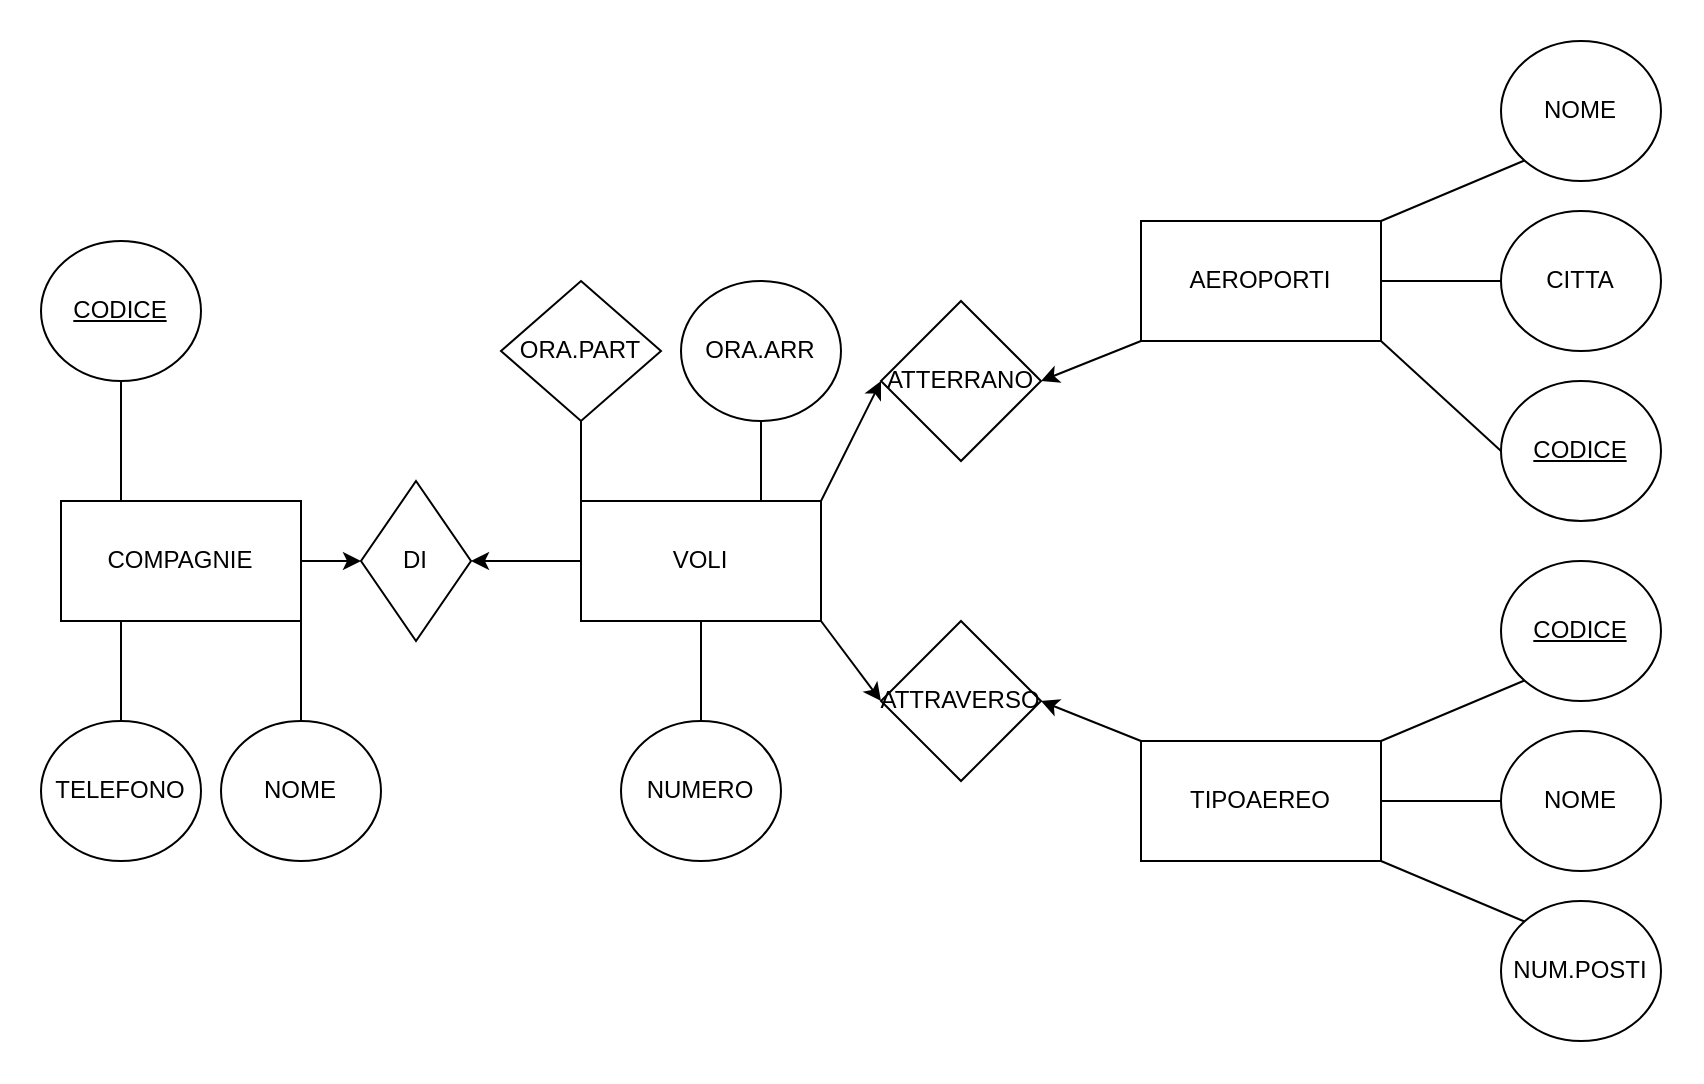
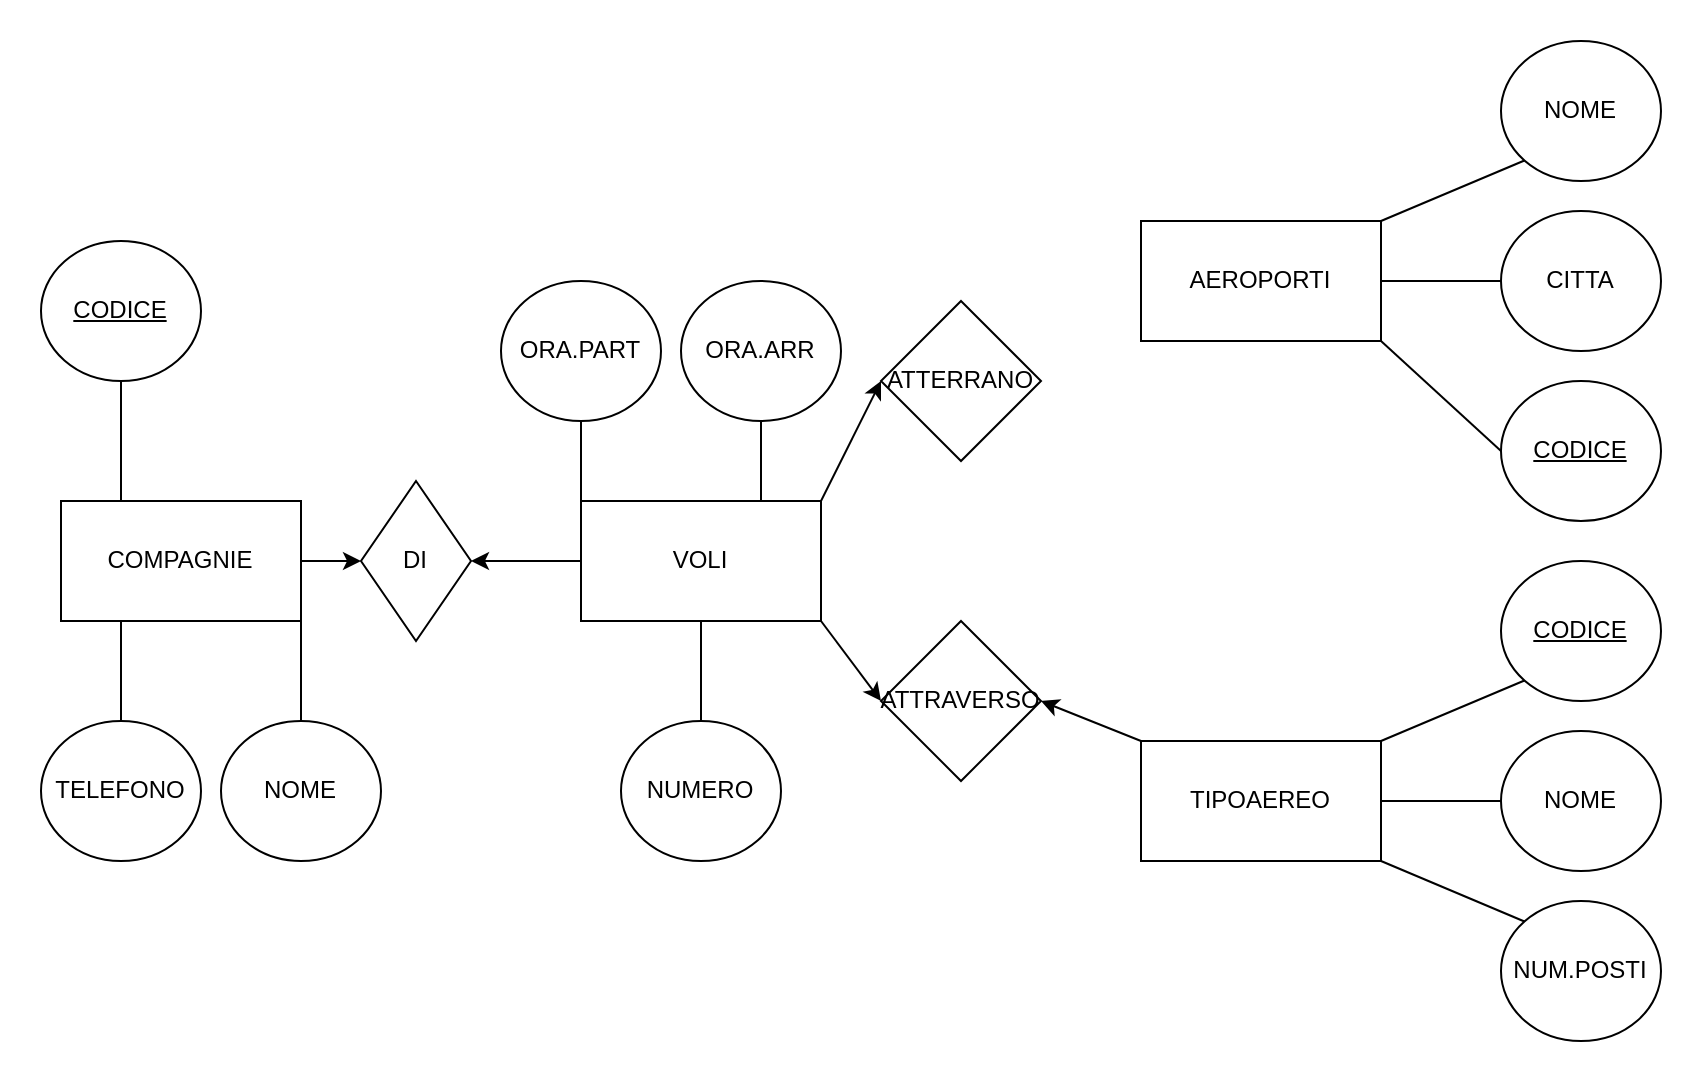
  <mxCell id="0" />
  <mxCell id="1" parent="0" />
  <mxCell id="2" value="AEROPORTI" style="rounded=0;whiteSpace=wrap;html=1;gradientColor=none;" vertex="1" parent="1"><mxGeometry x="570" y="110" width="120" height="60" as="geometry" /></mxCell>
  <mxCell id="3" value="TIPOAEREO" style="rounded=0;whiteSpace=wrap;html=1;gradientColor=none;" vertex="1" parent="1"><mxGeometry x="570" y="370" width="120" height="60" as="geometry" /></mxCell>
  <mxCell id="4" value="COMPAGNIE" style="rounded=0;whiteSpace=wrap;html=1;gradientColor=none;" vertex="1" parent="1"><mxGeometry x="30" y="250" width="120" height="60" as="geometry" /></mxCell>
  <mxCell id="5" value="VOLI" style="rounded=0;whiteSpace=wrap;html=1;gradientColor=none;" vertex="1" parent="1"><mxGeometry x="290" y="250" width="120" height="60" as="geometry" /></mxCell>
  <mxCell id="6" value="ATTERRANO" style="rhombus;whiteSpace=wrap;html=1;fillColor=#ffffff;gradientColor=none;" vertex="1" parent="1"><mxGeometry x="440" y="150" width="80" height="80" as="geometry" /></mxCell>
  <mxCell id="7" value="ATTRAVERSO" style="rhombus;whiteSpace=wrap;html=1;fillColor=#ffffff;gradientColor=none;" vertex="1" parent="1"><mxGeometry x="440" y="310" width="80" height="80" as="geometry" /></mxCell>
  <mxCell id="8" value="DI" style="rhombus;whiteSpace=wrap;html=1;fillColor=#ffffff;gradientColor=none;" vertex="1" parent="1"><mxGeometry x="180" y="240" width="55" height="80" as="geometry" /></mxCell>
  <mxCell id="9" value="" style="endArrow=classic;html=1;entryX=0;entryY=0.5;entryDx=0;entryDy=0;exitX=1;exitY=0;exitDx=0;exitDy=0;" edge="1" parent="1" source="5" target="6"><mxGeometry width="50" height="50" relative="1" as="geometry"><mxPoint x="470" y="300" as="sourcePoint" /><mxPoint x="520" y="250" as="targetPoint" /></mxGeometry></mxCell>
  <mxCell id="10" value="" style="endArrow=classic;html=1;exitX=1;exitY=1;exitDx=0;exitDy=0;entryX=0;entryY=0.5;entryDx=0;entryDy=0;" edge="1" parent="1" source="5" target="7"><mxGeometry width="50" height="50" relative="1" as="geometry"><mxPoint x="470" y="300" as="sourcePoint" /><mxPoint x="520" y="250" as="targetPoint" /></mxGeometry></mxCell>
  <mxCell id="11" value="" style="endArrow=classic;html=1;exitX=0;exitY=0;exitDx=0;exitDy=0;entryX=1;entryY=0.5;entryDx=0;entryDy=0;" edge="1" parent="1" source="3" target="7"><mxGeometry width="50" height="50" relative="1" as="geometry"><mxPoint x="470" y="300" as="sourcePoint" /><mxPoint x="520" y="250" as="targetPoint" /></mxGeometry></mxCell>
- <mxCell id="12" value="" style="endArrow=classic;html=1;exitX=0;exitY=1;exitDx=0;exitDy=0;entryX=1;entryY=0.5;entryDx=0;entryDy=0;" edge="1" parent="1" source="2" target="6"><mxGeometry width="50" height="50" relative="1" as="geometry"><mxPoint x="470" y="300" as="sourcePoint" /><mxPoint x="520" y="250" as="targetPoint" /></mxGeometry></mxCell>
  <mxCell id="13" value="" style="endArrow=classic;html=1;exitX=1;exitY=0.5;exitDx=0;exitDy=0;entryX=0;entryY=0.5;entryDx=0;entryDy=0;" edge="1" parent="1" source="4" target="8"><mxGeometry width="50" height="50" relative="1" as="geometry"><mxPoint x="470" y="300" as="sourcePoint" /><mxPoint x="520" y="250" as="targetPoint" /></mxGeometry></mxCell>
  <mxCell id="14" value="" style="endArrow=classic;html=1;entryX=1;entryY=0.5;entryDx=0;entryDy=0;exitX=0;exitY=0.5;exitDx=0;exitDy=0;" edge="1" parent="1" source="5" target="8"><mxGeometry width="50" height="50" relative="1" as="geometry"><mxPoint x="470" y="300" as="sourcePoint" /><mxPoint x="520" y="250" as="targetPoint" /></mxGeometry></mxCell>
  <mxCell id="15" value="TELEFONO" style="ellipse;whiteSpace=wrap;html=1;fillColor=#ffffff;gradientColor=none;" vertex="1" parent="1"><mxGeometry x="20" y="360" width="80" height="70" as="geometry" /></mxCell>
  <mxCell id="16" value="NOME" style="ellipse;whiteSpace=wrap;html=1;fillColor=#ffffff;gradientColor=none;" vertex="1" parent="1"><mxGeometry x="110" y="360" width="80" height="70" as="geometry" /></mxCell>
  <mxCell id="17" value="&lt;u&gt;CODICE&lt;/u&gt;" style="ellipse;whiteSpace=wrap;html=1;fillColor=#ffffff;gradientColor=none;" vertex="1" parent="1"><mxGeometry x="20" y="120" width="80" height="70" as="geometry" /></mxCell>
  <mxCell id="18" value="&lt;u&gt;CODICE&lt;/u&gt;" style="ellipse;whiteSpace=wrap;html=1;fillColor=#ffffff;gradientColor=none;" vertex="1" parent="1"><mxGeometry x="750" y="190" width="80" height="70" as="geometry" /></mxCell>
  <mxCell id="19" value="CITTA" style="ellipse;whiteSpace=wrap;html=1;fillColor=#ffffff;gradientColor=none;" vertex="1" parent="1"><mxGeometry x="750" y="105" width="80" height="70" as="geometry" /></mxCell>
  <mxCell id="20" value="NOME" style="ellipse;whiteSpace=wrap;html=1;fillColor=#ffffff;gradientColor=none;" vertex="1" parent="1"><mxGeometry x="750" y="20" width="80" height="70" as="geometry" /></mxCell>
  <mxCell id="21" value="" style="endArrow=none;html=1;entryX=0;entryY=0.5;entryDx=0;entryDy=0;exitX=1;exitY=1;exitDx=0;exitDy=0;" edge="1" parent="1" source="2" target="18"><mxGeometry width="50" height="50" relative="1" as="geometry"><mxPoint x="470" y="300" as="sourcePoint" /><mxPoint x="520" y="250" as="targetPoint" /></mxGeometry></mxCell>
  <mxCell id="22" value="" style="endArrow=none;html=1;entryX=0;entryY=0.5;entryDx=0;entryDy=0;exitX=1;exitY=0.5;exitDx=0;exitDy=0;" edge="1" parent="1" source="2" target="19"><mxGeometry width="50" height="50" relative="1" as="geometry"><mxPoint x="470" y="300" as="sourcePoint" /><mxPoint x="520" y="250" as="targetPoint" /></mxGeometry></mxCell>
  <mxCell id="23" value="" style="endArrow=none;html=1;entryX=0;entryY=1;entryDx=0;entryDy=0;exitX=1;exitY=0;exitDx=0;exitDy=0;" edge="1" parent="1" source="2" target="20"><mxGeometry width="50" height="50" relative="1" as="geometry"><mxPoint x="470" y="300" as="sourcePoint" /><mxPoint x="520" y="250" as="targetPoint" /></mxGeometry></mxCell>
  <mxCell id="24" value="&lt;u&gt;CODICE&lt;/u&gt;" style="ellipse;whiteSpace=wrap;html=1;fillColor=#ffffff;gradientColor=none;" vertex="1" parent="1"><mxGeometry x="750" y="280" width="80" height="70" as="geometry" /></mxCell>
  <mxCell id="25" value="NOME" style="ellipse;whiteSpace=wrap;html=1;fillColor=#ffffff;gradientColor=none;" vertex="1" parent="1"><mxGeometry x="750" y="365" width="80" height="70" as="geometry" /></mxCell>
  <mxCell id="26" value="NUM.POSTI" style="ellipse;whiteSpace=wrap;html=1;fillColor=#ffffff;gradientColor=none;" vertex="1" parent="1"><mxGeometry x="750" y="450" width="80" height="70" as="geometry" /></mxCell>
  <mxCell id="27" value="" style="endArrow=none;html=1;entryX=0;entryY=1;entryDx=0;entryDy=0;exitX=1;exitY=0;exitDx=0;exitDy=0;" edge="1" parent="1" source="3" target="24"><mxGeometry width="50" height="50" relative="1" as="geometry"><mxPoint x="470" y="300" as="sourcePoint" /><mxPoint x="520" y="250" as="targetPoint" /></mxGeometry></mxCell>
  <mxCell id="28" value="" style="endArrow=none;html=1;entryX=0;entryY=0.5;entryDx=0;entryDy=0;exitX=1;exitY=0.5;exitDx=0;exitDy=0;" edge="1" parent="1" source="3" target="25"><mxGeometry width="50" height="50" relative="1" as="geometry"><mxPoint x="470" y="300" as="sourcePoint" /><mxPoint x="520" y="250" as="targetPoint" /></mxGeometry></mxCell>
  <mxCell id="29" value="" style="endArrow=none;html=1;entryX=0;entryY=0;entryDx=0;entryDy=0;exitX=1;exitY=1;exitDx=0;exitDy=0;" edge="1" parent="1" source="3" target="26"><mxGeometry width="50" height="50" relative="1" as="geometry"><mxPoint x="470" y="300" as="sourcePoint" /><mxPoint x="520" y="250" as="targetPoint" /></mxGeometry></mxCell>
  <mxCell id="30" value="NUMERO" style="ellipse;whiteSpace=wrap;html=1;fillColor=#ffffff;gradientColor=none;" vertex="1" parent="1"><mxGeometry x="310" y="360" width="80" height="70" as="geometry" /></mxCell>
- <mxCell id="31" value="ORA.PART" style="rhombus;whiteSpace=wrap;html=1;fillColor=#ffffff;gradientColor=none;" vertex="1" parent="1"><mxGeometry x="250" y="140" width="80" height="70" as="geometry" /></mxCell>
+ <mxCell id="31" value="ORA.PART" style="ellipse;whiteSpace=wrap;html=1;fillColor=#ffffff;gradientColor=none;" vertex="1" parent="1"><mxGeometry x="250" y="140" width="80" height="70" as="geometry" /></mxCell>
  <mxCell id="32" value="ORA.ARR" style="ellipse;whiteSpace=wrap;html=1;fillColor=#ffffff;gradientColor=none;" vertex="1" parent="1"><mxGeometry x="340" y="140" width="80" height="70" as="geometry" /></mxCell>
  <mxCell id="33" value="" style="endArrow=none;html=1;entryX=0.5;entryY=1;entryDx=0;entryDy=0;exitX=0.75;exitY=0;exitDx=0;exitDy=0;" edge="1" parent="1" source="5" target="32"><mxGeometry width="50" height="50" relative="1" as="geometry"><mxPoint x="470" y="300" as="sourcePoint" /><mxPoint x="520" y="250" as="targetPoint" /></mxGeometry></mxCell>
  <mxCell id="34" value="" style="endArrow=none;html=1;entryX=0.5;entryY=1;entryDx=0;entryDy=0;exitX=0;exitY=0.25;exitDx=0;exitDy=0;" edge="1" parent="1" source="5" target="31"><mxGeometry width="50" height="50" relative="1" as="geometry"><mxPoint x="470" y="300" as="sourcePoint" /><mxPoint x="520" y="250" as="targetPoint" /></mxGeometry></mxCell>
  <mxCell id="35" value="" style="endArrow=none;html=1;entryX=0.5;entryY=1;entryDx=0;entryDy=0;exitX=0.5;exitY=0;exitDx=0;exitDy=0;" edge="1" parent="1" source="30" target="5"><mxGeometry width="50" height="50" relative="1" as="geometry"><mxPoint x="470" y="300" as="sourcePoint" /><mxPoint x="520" y="250" as="targetPoint" /></mxGeometry></mxCell>
  <mxCell id="36" value="" style="endArrow=none;html=1;entryX=0.5;entryY=1;entryDx=0;entryDy=0;exitX=0.25;exitY=0;exitDx=0;exitDy=0;" edge="1" parent="1" source="4" target="17"><mxGeometry width="50" height="50" relative="1" as="geometry"><mxPoint x="470" y="300" as="sourcePoint" /><mxPoint x="520" y="250" as="targetPoint" /></mxGeometry></mxCell>
  <mxCell id="37" value="" style="endArrow=none;html=1;entryX=0.25;entryY=1;entryDx=0;entryDy=0;exitX=0.5;exitY=0;exitDx=0;exitDy=0;" edge="1" parent="1" source="15" target="4"><mxGeometry width="50" height="50" relative="1" as="geometry"><mxPoint x="470" y="300" as="sourcePoint" /><mxPoint x="520" y="250" as="targetPoint" /></mxGeometry></mxCell>
  <mxCell id="38" value="" style="endArrow=none;html=1;exitX=1;exitY=1;exitDx=0;exitDy=0;entryX=0.5;entryY=0;entryDx=0;entryDy=0;" edge="1" parent="1" source="4" target="16"><mxGeometry width="50" height="50" relative="1" as="geometry"><mxPoint x="470" y="300" as="sourcePoint" /><mxPoint x="520" y="250" as="targetPoint" /></mxGeometry></mxCell>
